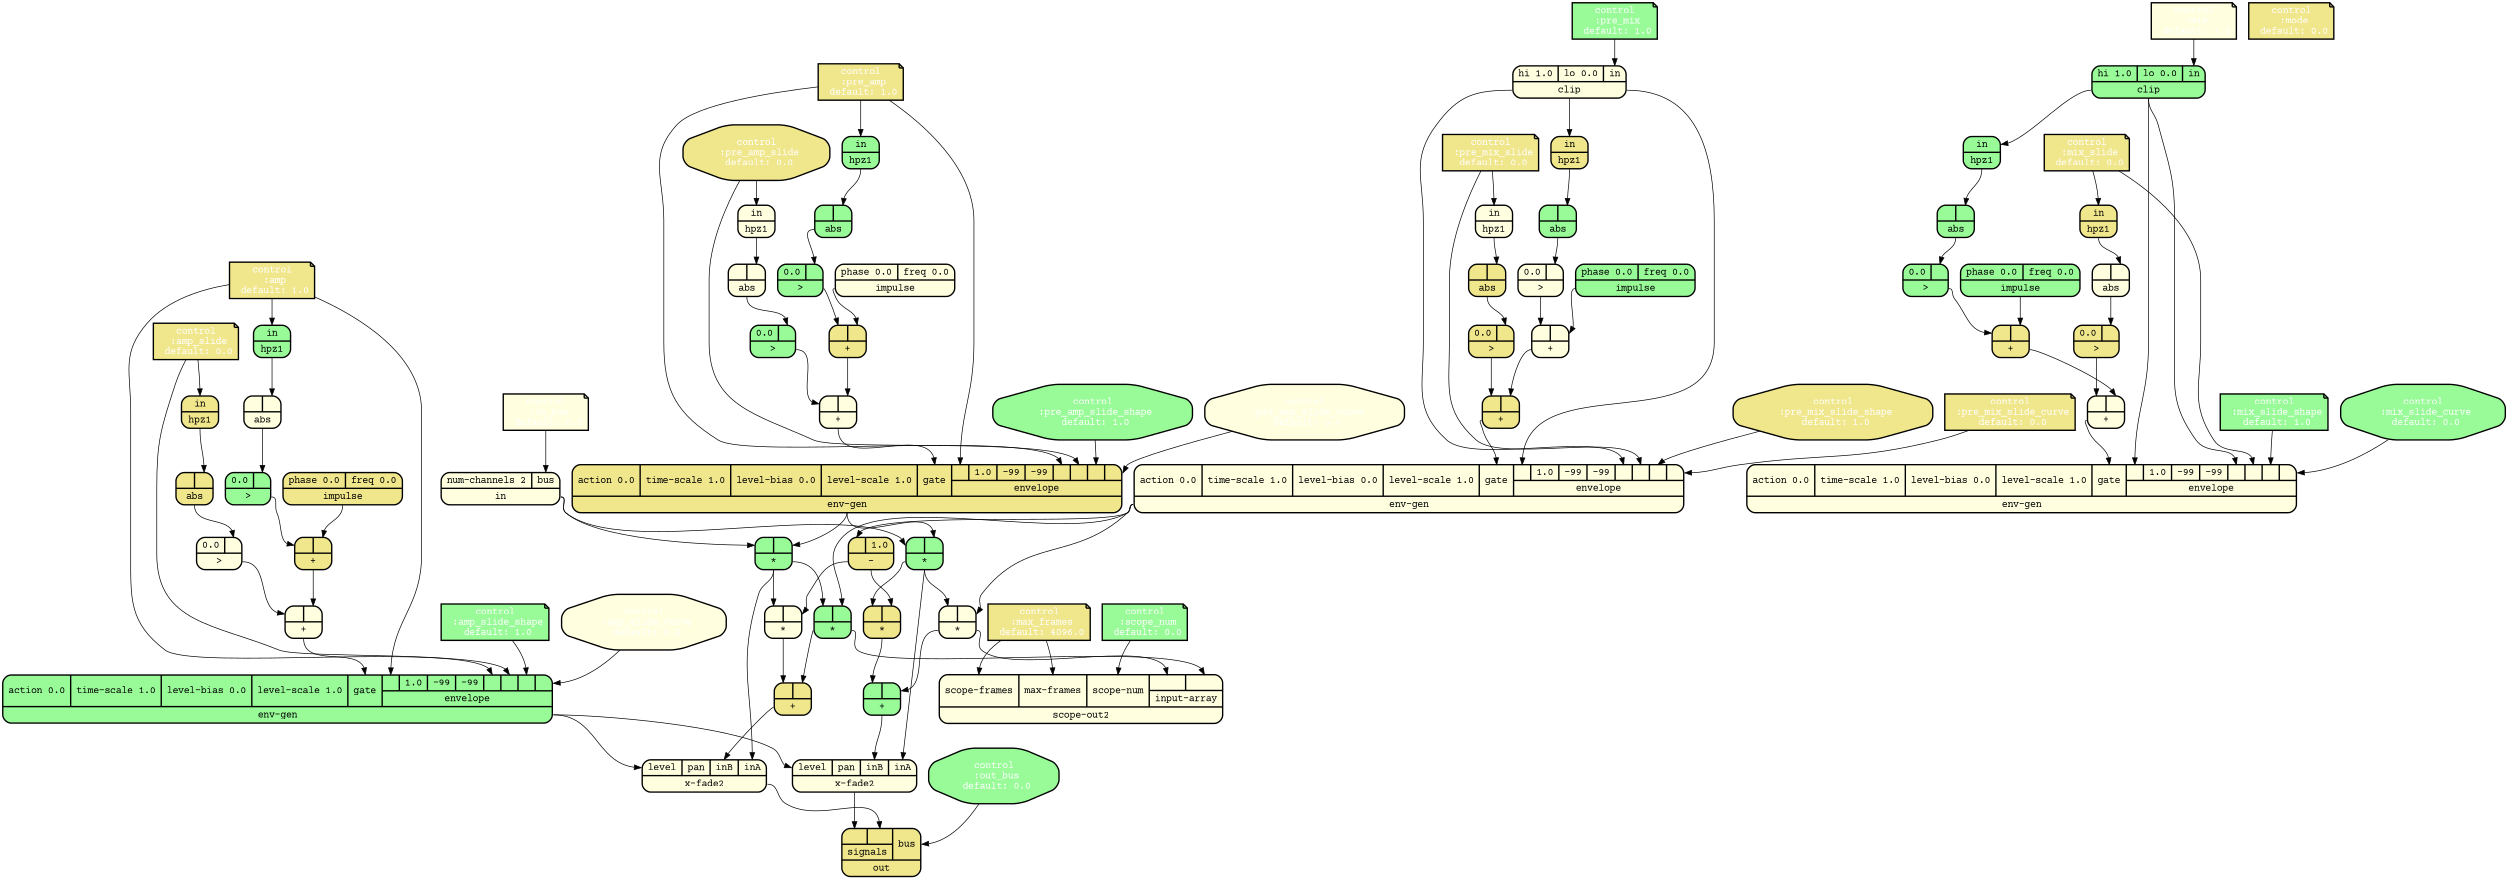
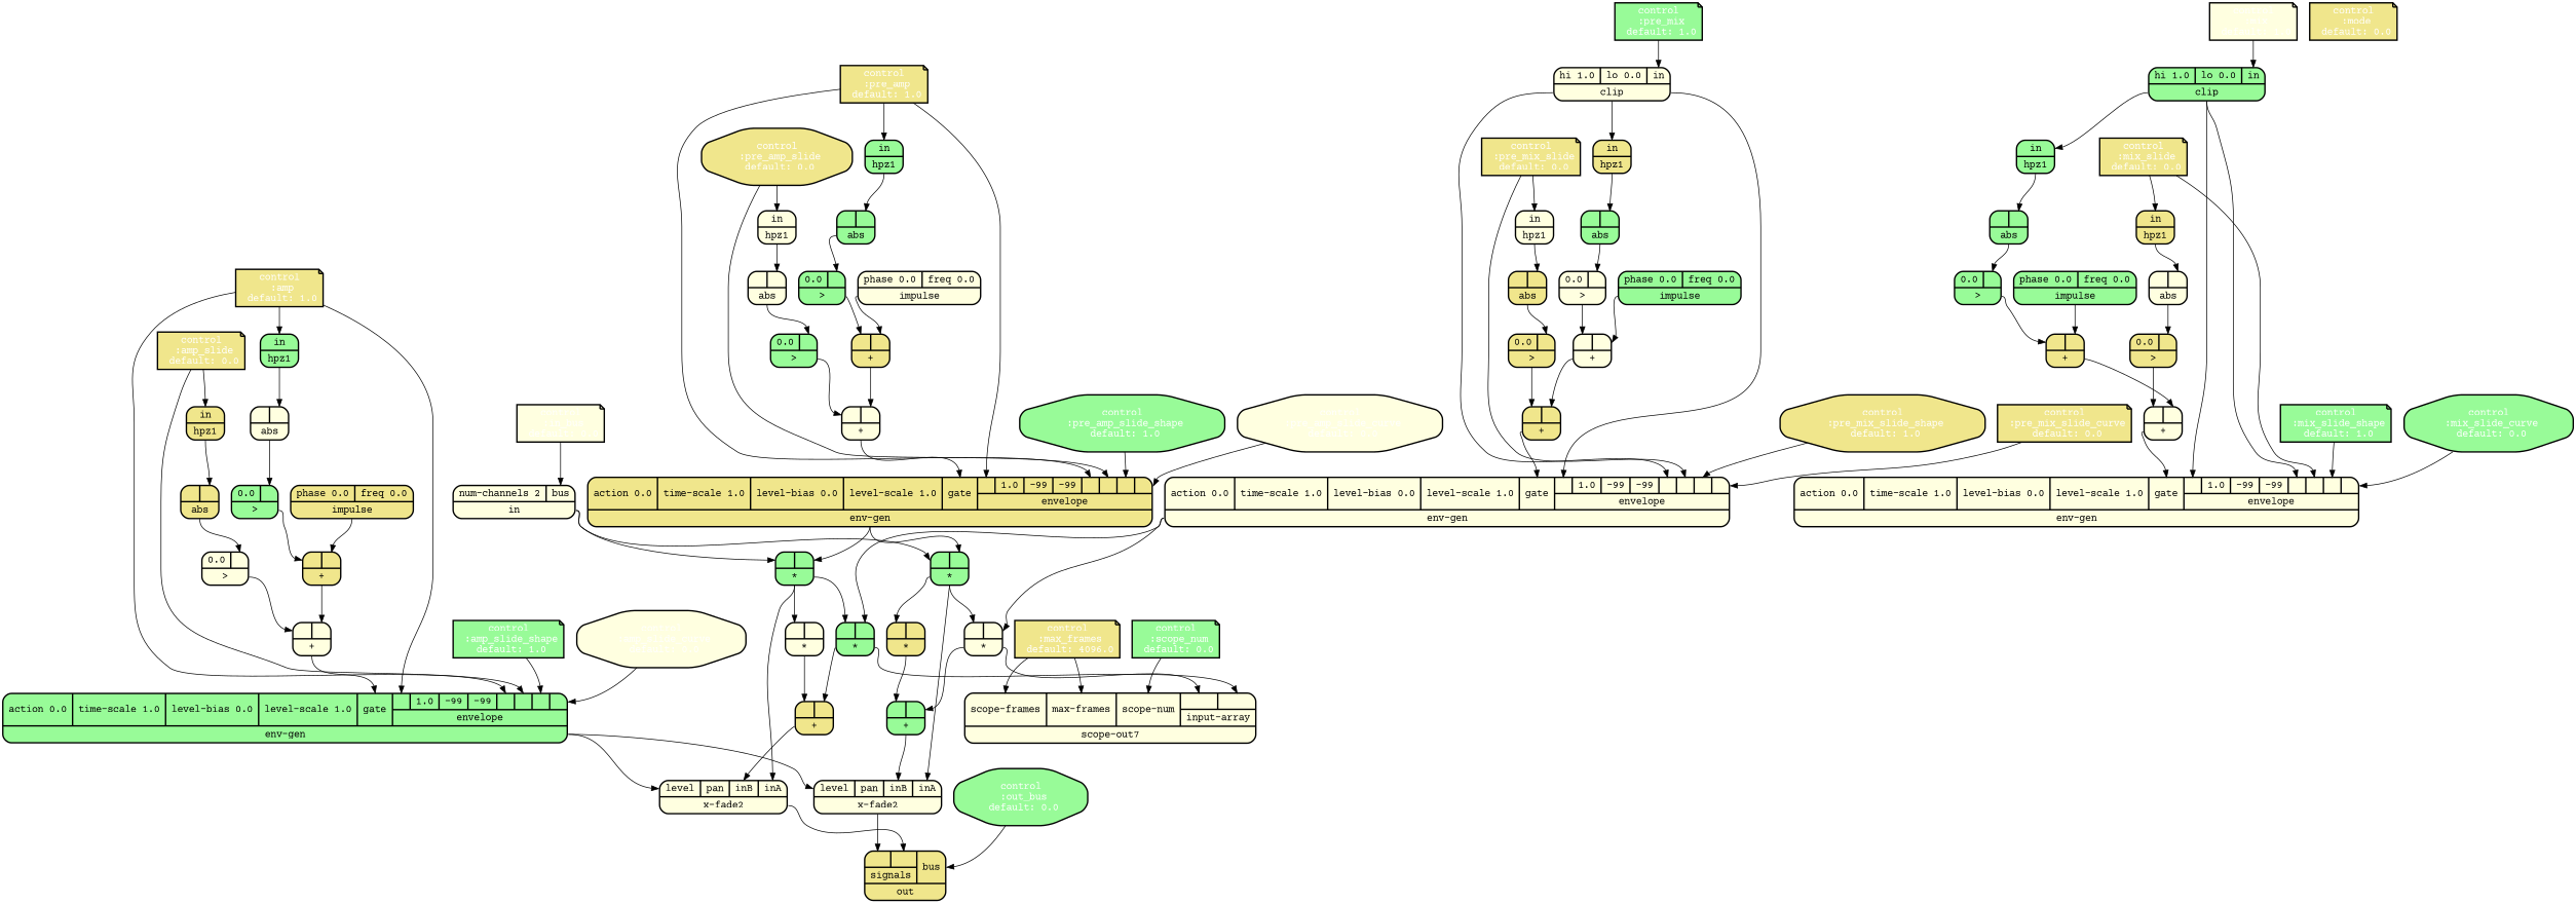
  digraph {
    fontname="Courier Prime"
    node [fillcolor=khaki fontname="Courier Prime" rankdir=LR shape=record style="bold, rounded,filled"]
    edge [fontname="Courier Prime" headport=a tailport=__UG_NAME__]
    n1 [fillcolor=palegreen label="{{ <b> |<a> } |<__UG_NAME__>* }" style="filled, bold, rounded"]
    n2 [fillcolor=palegreen label="{{ <b> |<a> } |<__UG_NAME__>* }" style="filled, bold, rounded"]
    n3 [fillcolor=lightyellow label="{{ <b> |<a> } |<__UG_NAME__>* }" style="filled, bold, rounded"]
    n4 [fillcolor=lightyellow label="{{ <level> level|<pan> pan|<inb> inB|<ina> inA} |<__UG_NAME__>x-fade2 }" style="filled, bold, rounded"]
    n5 [label="{{ <b> |<a> } |<__UG_NAME__>+ }" style="filled, bold, rounded"]
-   n6 [fillcolor=lightyellow label="{{ <scope____frames> scope-frames|<max____frames> max-frames|<scope____num> scope-num|{{<input____array___binary____op____u____gen___0>|<input____array___binary____op____u____gen___1>}|input-array}} |<__UG_NAME__>scope-out2 }" style="filled, bold, rounded"]
+   n6 [fillcolor=lightyellow label="{{ <scope____frames> scope-frames|<max____frames> max-frames|<scope____num> scope-num|{{<input____array___binary____op____u____gen___0>|<input____array___binary____op____u____gen___1>}|input-array}} |<__UG_NAME__>scope-out7 }" style="filled, bold, rounded"]
    n7 [label="{{ {{<signals___x____fade2___0>|<signals___x____fade2___1>}|signals}|<bus> bus} |<__UG_NAME__>out }" style="filled, bold, rounded"]
    n8 [fillcolor=palegreen label="{{ <b> |<a> } |<__UG_NAME__>* }" style="filled, bold, rounded"]
    n9 [label="{{ <b> |<a> } |<__UG_NAME__>* }" style="filled, bold, rounded"]
    n10 [fillcolor=lightyellow label="{{ <b> |<a> } |<__UG_NAME__>* }" style="filled, bold, rounded"]
    n11 [fillcolor=lightyellow label="{{ <level> level|<pan> pan|<inb> inB|<ina> inA} |<__UG_NAME__>x-fade2 }" style="filled, bold, rounded"]
    n12 [fillcolor=palegreen label="{{ <b> |<a> } |<__UG_NAME__>+ }" style="filled, bold, rounded"]
    n13 [label="{{ <b> |<a> } |<__UG_NAME__>+ }"]
    n14 [fillcolor=lightyellow label="{{ <b> |<a> } |<__UG_NAME__>+ }"]
    n15 [label="{{ <action> action 0.0|<time____scale> time-scale 1.0|<level____bias> level-bias 0.0|<level____scale> level-scale 1.0|<gate> gate|{{<envelope___control___0>|1.0|-99|-99|<envelope___control___4>|<envelope___control___5>|<envelope___control___6>|<envelope___control___7>}|envelope}} |<__UG_NAME__>env-gen }"]
    n16 [label="{{ <b> |<a> } |<__UG_NAME__>+ }"]
    n17 [fillcolor=lightyellow label="{{ <b> |<a> } |<__UG_NAME__>+ }"]
    n18 [fillcolor=lightyellow label="{{ <action> action 0.0|<time____scale> time-scale 1.0|<level____bias> level-bias 0.0|<level____scale> level-scale 1.0|<gate> gate|{{<envelope___clip___0>|1.0|-99|-99|<envelope___clip___4>|<envelope___control___5>|<envelope___control___6>|<envelope___control___7>}|envelope}} |<__UG_NAME__>env-gen }"]
    n19 [label="{{ <b> |<a> } |<__UG_NAME__>+ }"]
    n20 [fillcolor=lightyellow label="{{ <b> |<a> } |<__UG_NAME__>+ }"]
    n21 [fillcolor=palegreen label="{{ <action> action 0.0|<time____scale> time-scale 1.0|<level____bias> level-bias 0.0|<level____scale> level-scale 1.0|<gate> gate|{{<envelope___control___0>|1.0|-99|-99|<envelope___control___4>|<envelope___control___5>|<envelope___control___6>|<envelope___control___7>}|envelope}} |<__UG_NAME__>env-gen }"]
    n22 [fillcolor=lightyellow label="{{ <b> |<a> } |<__UG_NAME__>+ }"]
    n23 [label="{{ <b> |<a> } |<__UG_NAME__>+ }"]
    n24 [fillcolor=lightyellow label="{{ <action> action 0.0|<time____scale> time-scale 1.0|<level____bias> level-bias 0.0|<level____scale> level-scale 1.0|<gate> gate|{{<envelope___clip___0>|1.0|-99|-99|<envelope___clip___4>|<envelope___control___5>|<envelope___control___6>|<envelope___control___7>}|envelope}} |<__UG_NAME__>env-gen }"]
-   n25 [label="{{ <b> |<a> 1.0} |<__UG_NAME__>- }"]
    n26 [fillcolor=palegreen label="{{ <b> 0.0|<a> } |<__UG_NAME__>\> }"]
    n27 [fillcolor=palegreen label="{{ <b> 0.0|<a> } |<__UG_NAME__>\> }"]
    n28 [fillcolor=palegreen label="{{ <b> 0.0|<a> } |<__UG_NAME__>\> }"]
    n29 [label="{{ <b> 0.0|<a> } |<__UG_NAME__>\> }"]
    n30 [fillcolor=palegreen label="{{ <b> 0.0|<a> } |<__UG_NAME__>\> }"]
    n31 [fillcolor=lightyellow label="{{ <b> 0.0|<a> } |<__UG_NAME__>\> }"]
    n32 [fillcolor=lightyellow label="{{ <b> 0.0|<a> } |<__UG_NAME__>\> }"]
    n33 [label="{{ <b> 0.0|<a> } |<__UG_NAME__>\> }"]
    n34 [fillcolor=palegreen label="{{ <b> |<a> } |<__UG_NAME__>abs }"]
    n35 [fillcolor=lightyellow label="{{ <b> |<a> } |<__UG_NAME__>abs }"]
    n36 [fillcolor=palegreen label="{{ <b> |<a> } |<__UG_NAME__>abs }"]
    n37 [fillcolor=lightyellow label="{{ <b> |<a> } |<__UG_NAME__>abs }"]
    n38 [fillcolor=lightyellow label="{{ <b> |<a> } |<__UG_NAME__>abs }"]
    n39 [label="{{ <b> |<a> } |<__UG_NAME__>abs }"]
    n40 [fillcolor=palegreen label="{{ <b> |<a> } |<__UG_NAME__>abs }"]
    n41 [label="{{ <b> |<a> } |<__UG_NAME__>abs }"]
    n42 [fillcolor=palegreen label="{{ <hi> hi 1.0|<lo> lo 0.0|<in> in} |<__UG_NAME__>clip }"]
    n43 [fillcolor=palegreen label="{{ <in> in} |<__UG_NAME__>hpz1 }"]
    n44 [fillcolor=lightyellow label="{{ <hi> hi 1.0|<lo> lo 0.0|<in> in} |<__UG_NAME__>clip }"]
    n45 [label="{{ <in> in} |<__UG_NAME__>hpz1 }"]
    n46 [fillcolor=palegreen fontcolor=white label="control\n :scope_num\n default: 0.0" shape=note style="rounded, filled, bold,filled" rankdir=""]
    n47 [fontcolor=white label="control\n :mode\n default: 0.0" shape=note style="rounded, filled, bold,filled" rankdir=""]
    n48 [fontcolor=white label="control\n :max_frames\n default: 4096.0" shape=note style="rounded, filled, bold,filled" rankdir=""]
    n49 [fontcolor=white label="control\n :pre_amp\n default: 1.0" shape=note style="rounded, filled, bold,filled" rankdir=""]
    n50 [fillcolor=palegreen label="{{ <in> in} |<__UG_NAME__>hpz1 }"]
    n51 [fontcolor=white label="control\n :pre_amp_slide\n default: 0.0" shape=octagon style="rounded, filled, bold,filled" rankdir=""]
    n52 [fillcolor=lightyellow label="{{ <in> in} |<__UG_NAME__>hpz1 }"]
    n53 [fillcolor=palegreen fontcolor=white label="control\n :pre_amp_slide_shape\n default: 1.0" shape=octagon style="rounded, filled, bold,filled" rankdir=""]
    n54 [fillcolor=lightyellow fontcolor=white label="control\n :pre_amp_slide_curve\n default: 0.0" shape=octagon style="rounded, filled, bold,filled" rankdir=""]
    n55 [fontcolor=white label="control\n :amp\n default: 1.0" shape=note style="rounded, filled, bold,filled" rankdir=""]
    n56 [fillcolor=palegreen label="{{ <in> in} |<__UG_NAME__>hpz1 }"]
    n57 [fontcolor=white label="control\n :amp_slide\n default: 0.0" shape=note style="rounded, filled, bold,filled" rankdir=""]
    n58 [label="{{ <in> in} |<__UG_NAME__>hpz1 }"]
    n59 [fillcolor=palegreen fontcolor=white label="control\n :amp_slide_shape\n default: 1.0" shape=note style="rounded, filled, bold,filled" rankdir=""]
    n60 [fillcolor=lightyellow fontcolor=white label="control\n :amp_slide_curve\n default: 0.0" shape=octagon style="rounded, filled, bold,filled" rankdir=""]
    n61 [fillcolor=lightyellow fontcolor=white label="control\n :mix\n default: 1.0" shape=note style="rounded, filled, bold,filled" rankdir=""]
    n62 [fontcolor=white label="control\n :mix_slide\n default: 0.0" shape=note style="rounded, filled, bold,filled" rankdir=""]
    n63 [label="{{ <in> in} |<__UG_NAME__>hpz1 }"]
    n64 [fillcolor=palegreen fontcolor=white label="control\n :mix_slide_shape\n default: 1.0" shape=note style="rounded, filled, bold,filled" rankdir=""]
    n65 [fillcolor=palegreen fontcolor=white label="control\n :mix_slide_curve\n default: 0.0" shape=octagon style="rounded, filled, bold,filled" rankdir=""]
    n66 [fillcolor=palegreen fontcolor=white label="control\n :pre_mix\n default: 1.0" shape=note style="rounded, filled, bold,filled" rankdir=""]
    n67 [fontcolor=white label="control\n :pre_mix_slide\n default: 0.0" shape=note style="rounded, filled, bold,filled" rankdir=""]
    n68 [fillcolor=lightyellow label="{{ <in> in} |<__UG_NAME__>hpz1 }"]
    n69 [fontcolor=white label="control\n :pre_mix_slide_shape\n default: 1.0" shape=octagon style="rounded, filled, bold,filled" rankdir=""]
    n70 [fontcolor=white label="control\n :pre_mix_slide_curve\n default: 0.0" shape=note style="rounded, filled, bold,filled" rankdir=""]
    n71 [fillcolor=lightyellow fontcolor=white label="control\n :in_bus\n default: 0.0" shape=note style="rounded, filled, bold,filled" rankdir=""]
    n72 [fillcolor=lightyellow label="{{ <num____channels> num-channels 2|<bus> bus} |<__UG_NAME__>in }" style="filled, bold, rounded"]
    n73 [fillcolor=palegreen fontcolor=white label="control\n :out_bus\n default: 0.0" shape=octagon style="rounded, filled, bold,filled" rankdir=""]
    n74 [fillcolor=lightyellow label="{{ <phase> phase 0.0|<freq> freq 0.0} |<__UG_NAME__>impulse }"]
    n75 [fillcolor=palegreen label="{{ <phase> phase 0.0|<freq> freq 0.0} |<__UG_NAME__>impulse }"]
    n76 [label="{{ <phase> phase 0.0|<freq> freq 0.0} |<__UG_NAME__>impulse }"]
    n77 [fillcolor=palegreen label="{{ <phase> phase 0.0|<freq> freq 0.0} |<__UG_NAME__>impulse }"]
    n1 -> n2 [headport=b]
    n1 -> n3 [headport=b]
    n1 -> n4 [headport=ina]
    n2 -> n5
    n2 -> n6 [headport=input____array___binary____op____u____gen___1]
    n3 -> n5 [headport=b]
    n4 -> n7 [headport=signals___x____fade2___1]
    n5 -> n4 [headport=inb]
    n8 -> n9 [headport=b]
    n8 -> n10 [headport=b]
    n8 -> n11 [headport=ina]
    n9 -> n12 [headport=b]
    n10 -> n6 [headport=input____array___binary____op____u____gen___0]
    n10 -> n12
    n11 -> n7 [headport=signals___x____fade2___0]
    n12 -> n11 [headport=inb]
    n13 -> n14
    n14 -> n15 [headport=gate]
    n15 -> n1
    n15 -> n8
    n16 -> n17
    n17 -> n18 [headport=gate]
    n19 -> n20
    n20 -> n21 [headport=gate]
    n21 -> n4 [headport=level]
    n21 -> n11 [headport=level]
    n22 -> n23
    n23 -> n24 [headport=gate]
    n24 -> n2
    n24 -> n10
-   n24 -> n25 [headport=b]
-   n25 -> n3
-   n25 -> n9
    n26 -> n13 [headport=b]
    n27 -> n14 [headport=b]
    n28 -> n16 [headport=b]
    n29 -> n17 [headport=b]
    n30 -> n19 [headport=b]
    n31 -> n20 [headport=b]
    n32 -> n22 [headport=b]
    n33 -> n23 [headport=b]
    n34 -> n26
    n35 -> n27
    n36 -> n28
    n37 -> n29
    n38 -> n30
    n39 -> n31
    n40 -> n32
    n41 -> n33
    n42 -> n18 [headport=envelope___clip___0]
    n42 -> n18 [headport=envelope___clip___4]
    n42 -> n43 [headport=in]
    n43 -> n36
    n44 -> n24 [headport=envelope___clip___0]
    n44 -> n24 [headport=envelope___clip___4]
    n44 -> n45 [headport=in]
    n45 -> n40
    n46 -> n6 [headport=scope____num]
    n48 -> n6 [headport=max____frames]
    n48 -> n6 [headport=scope____frames]
    n49 -> n15 [headport=envelope___control___0]
    n49 -> n15 [headport=envelope___control___4]
    n49 -> n50 [headport=in]
    n50 -> n34
    n51 -> n15 [headport=envelope___control___5]
    n51 -> n52 [headport=in]
    n52 -> n35
    n53 -> n15 [headport=envelope___control___6]
    n54 -> n15 [headport=envelope___control___7]
    n55 -> n21 [headport=envelope___control___0]
    n55 -> n21 [headport=envelope___control___4]
    n55 -> n56 [headport=in]
    n56 -> n38
    n57 -> n21 [headport=envelope___control___5]
    n57 -> n58 [headport=in]
    n58 -> n39
    n59 -> n21 [headport=envelope___control___6]
    n60 -> n21 [headport=envelope___control___7]
    n61 -> n42 [headport=in]
    n62 -> n18 [headport=envelope___control___5]
    n62 -> n63 [headport=in]
    n63 -> n37
    n64 -> n18 [headport=envelope___control___6]
    n65 -> n18 [headport=envelope___control___7]
    n66 -> n44 [headport=in]
    n67 -> n24 [headport=envelope___control___5]
    n67 -> n68 [headport=in]
    n68 -> n41
    n69 -> n24 [headport=envelope___control___6]
    n70 -> n24 [headport=envelope___control___7]
    n71 -> n72 [headport=bus]
    n72 -> n1 [headport=b]
    n72 -> n8 [headport=b]
    n73 -> n7 [headport=bus]
    n74 -> n13
    n75 -> n16
    n76 -> n19
    n77 -> n22
  }
